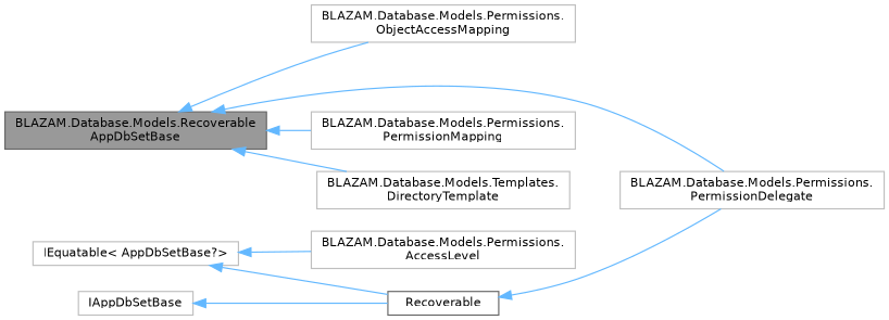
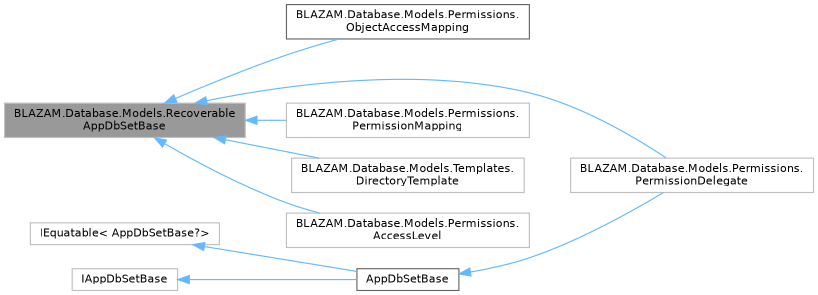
  digraph {
    rankdir=LR
    node [color=grey75 fillcolor=white fontname=Helvetica fontsize=10 shape=box style=filled]
    edge [color=steelblue1 dir=back fontname=Helvetica fontsize=10 labelfontname=Helvetica labelfontsize=10 style=solid]
-   n1 [color=gray40 fillcolor=grey60 fontcolor=black height=0.2 label="BLAZAM.Database.Models.Recoverable\lAppDbSetBase" width=0.4]
+   n1 [fillcolor=grey60 fontcolor=black height=0.2 label="BLAZAM.Database.Models.Recoverable\lAppDbSetBase" width=0.4]
    n2 [height=0.2 label="BLAZAM.Database.Models.Permissions.\lAccessLevel" width=0.4]
-   n3 [height=0.2 label="BLAZAM.Database.Models.Permissions.\lObjectAccessMapping" width=0.4]
+   n3 [color=gray40 height=0.2 label="BLAZAM.Database.Models.Permissions.\lObjectAccessMapping" width=0.4]
    n4 [height=0.2 label="BLAZAM.Database.Models.Permissions.\lPermissionDelegate" width=0.4]
    n5 [height=0.2 label="BLAZAM.Database.Models.Permissions.\lPermissionMapping" width=0.4]
    n6 [height=0.2 label="BLAZAM.Database.Models.Templates.\lDirectoryTemplate" width=0.4]
-   n7 [color=gray40 height=0.2 label=Recoverable width=0.4]
+   n7 [color=gray40 height=0.2 label=AppDbSetBase width=0.4]
    n8 [height=0.2 label="IEquatable\< AppDbSetBase?\>" width=0.4]
    n9 [height=0.2 label=IAppDbSetBase width=0.4]
-   n8 -> n2
+   n1 -> n2
    n1 -> n3
    n1 -> n4
    n1 -> n5
    n1 -> n6
    n7 -> n4
    n8 -> n7
    n9 -> n7
  }
